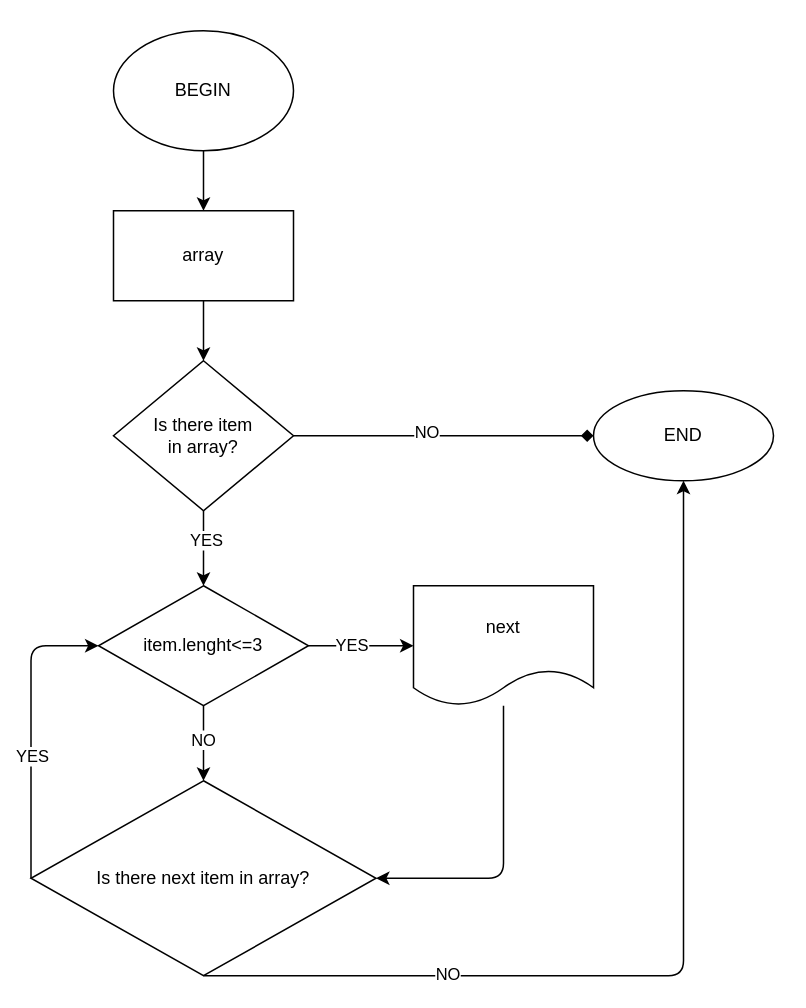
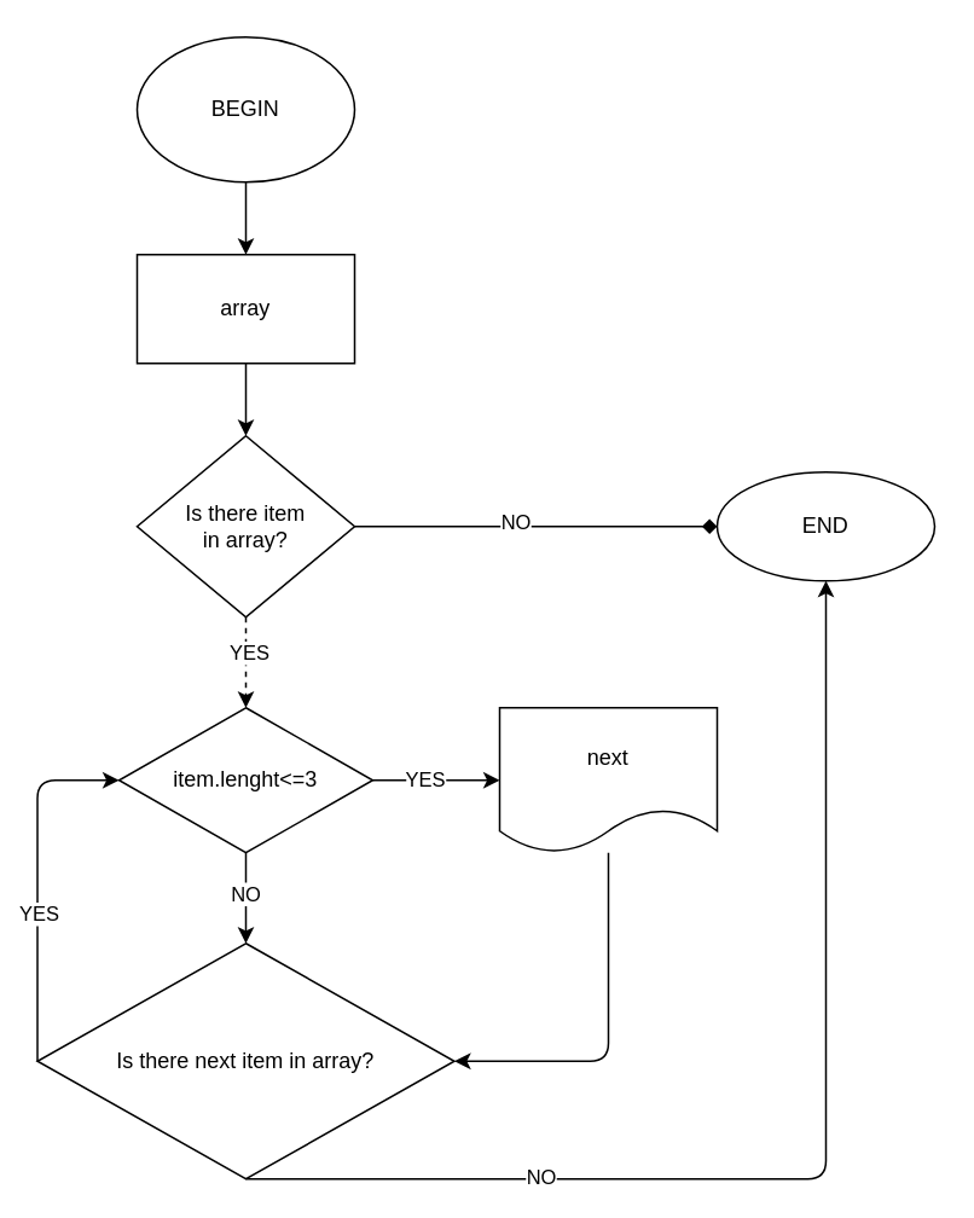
  <mxCell id="0" />
  <mxCell id="1" parent="0" />
  <mxCell id="2" value="" style="edgeStyle=orthogonalEdgeStyle;rounded=0;orthogonalLoop=1;jettySize=auto;html=1;" parent="1" source="3" target="5" edge="1"><mxGeometry relative="1" as="geometry" /></mxCell>
  <mxCell id="3" value="BEGIN" style="ellipse;whiteSpace=wrap;html=1;" parent="1" vertex="1"><mxGeometry x="75" y="20" width="120" height="80" as="geometry" /></mxCell>
  <mxCell id="4" value="" style="edgeStyle=orthogonalEdgeStyle;rounded=0;orthogonalLoop=1;jettySize=auto;html=1;" parent="1" source="5" target="10" edge="1"><mxGeometry relative="1" as="geometry" /></mxCell>
  <mxCell id="5" value="array" style="whiteSpace=wrap;html=1;" parent="1" vertex="1"><mxGeometry x="75" y="140" width="120" height="60" as="geometry" /></mxCell>
- <mxCell id="6" value="" style="edgeStyle=orthogonalEdgeStyle;rounded=0;orthogonalLoop=1;jettySize=auto;html=1;" parent="1" source="10" target="15" edge="1"><mxGeometry relative="1" as="geometry" /></mxCell>
+ <mxCell id="6" value="" style="edgeStyle=orthogonalEdgeStyle;rounded=0;orthogonalLoop=1;jettySize=auto;html=1;dashed=1;" parent="1" source="10" target="15" edge="1"><mxGeometry relative="1" as="geometry" /></mxCell>
  <mxCell id="7" value="YES" style="edgeLabel;html=1;align=center;verticalAlign=middle;resizable=0;points=[];" parent="6" vertex="1" connectable="0"><mxGeometry x="-0.24" y="1" relative="1" as="geometry"><mxPoint as="offset" /></mxGeometry></mxCell>
  <mxCell id="8" value="" style="edgeStyle=orthogonalEdgeStyle;rounded=0;orthogonalLoop=1;jettySize=auto;html=1;endArrow=diamond;" parent="1" source="10" target="18" edge="1"><mxGeometry relative="1" as="geometry" /></mxCell>
  <mxCell id="9" value="NO" style="edgeLabel;html=1;align=center;verticalAlign=middle;resizable=0;points=[];" parent="8" vertex="1" connectable="0"><mxGeometry x="-0.125" y="3" relative="1" as="geometry"><mxPoint as="offset" /></mxGeometry></mxCell>
  <mxCell id="10" value="Is there item&lt;br&gt;in array?" style="rhombus;whiteSpace=wrap;html=1;" parent="1" vertex="1"><mxGeometry x="75" y="240" width="120" height="100" as="geometry" /></mxCell>
  <mxCell id="11" value="" style="edgeStyle=orthogonalEdgeStyle;rounded=0;orthogonalLoop=1;jettySize=auto;html=1;" parent="1" source="15" target="17" edge="1"><mxGeometry relative="1" as="geometry" /></mxCell>
  <mxCell id="12" value="YES" style="edgeLabel;html=1;align=center;verticalAlign=middle;resizable=0;points=[];" parent="11" vertex="1" connectable="0"><mxGeometry x="-0.2" y="1" relative="1" as="geometry"><mxPoint as="offset" /></mxGeometry></mxCell>
  <mxCell id="13" value="" style="edgeStyle=none;html=1;" edge="1" parent="1" source="15" target="23"><mxGeometry relative="1" as="geometry" /></mxCell>
  <mxCell id="14" value="NO" style="edgeLabel;html=1;align=center;verticalAlign=middle;resizable=0;points=[];" vertex="1" connectable="0" parent="13"><mxGeometry x="-0.135" y="-1" relative="1" as="geometry"><mxPoint as="offset" /></mxGeometry></mxCell>
  <mxCell id="15" value="item.lenght&amp;lt;=3" style="rhombus;whiteSpace=wrap;html=1;" parent="1" vertex="1"><mxGeometry x="65" y="390" width="140" height="80" as="geometry" /></mxCell>
  <mxCell id="16" style="edgeStyle=none;html=1;entryX=1;entryY=0.5;entryDx=0;entryDy=0;" edge="1" parent="1" source="17" target="23"><mxGeometry relative="1" as="geometry"><Array as="points"><mxPoint x="335" y="585" /></Array></mxGeometry></mxCell>
  <mxCell id="17" value="next" style="shape=document;whiteSpace=wrap;html=1;boundedLbl=1;" parent="1" vertex="1"><mxGeometry x="275" y="390" width="120" height="80" as="geometry" /></mxCell>
  <mxCell id="18" value="END" style="ellipse;whiteSpace=wrap;html=1;" parent="1" vertex="1"><mxGeometry x="395" y="260" width="120" height="60" as="geometry" /></mxCell>
  <mxCell id="19" style="edgeStyle=none;html=1;exitX=0;exitY=0.5;exitDx=0;exitDy=0;entryX=0;entryY=0.5;entryDx=0;entryDy=0;" edge="1" parent="1" source="23" target="15"><mxGeometry relative="1" as="geometry"><mxPoint x="55" y="430" as="targetPoint" /><Array as="points"><mxPoint x="20" y="430" /></Array></mxGeometry></mxCell>
  <mxCell id="20" value="YES" style="edgeLabel;html=1;align=center;verticalAlign=middle;resizable=0;points=[];" vertex="1" connectable="0" parent="19"><mxGeometry x="-0.18" relative="1" as="geometry"><mxPoint as="offset" /></mxGeometry></mxCell>
  <mxCell id="21" style="edgeStyle=none;html=1;exitX=0.5;exitY=1;exitDx=0;exitDy=0;entryX=0.5;entryY=1;entryDx=0;entryDy=0;" edge="1" parent="1" source="23" target="18"><mxGeometry relative="1" as="geometry"><mxPoint x="455" y="420" as="targetPoint" /><Array as="points"><mxPoint x="455" y="650" /></Array></mxGeometry></mxCell>
  <mxCell id="22" value="NO" style="edgeLabel;html=1;align=center;verticalAlign=middle;resizable=0;points=[];" vertex="1" connectable="0" parent="21"><mxGeometry x="-0.502" y="2" relative="1" as="geometry"><mxPoint as="offset" /></mxGeometry></mxCell>
  <mxCell id="23" value="Is there next item in array?" style="rhombus;whiteSpace=wrap;html=1;" vertex="1" parent="1"><mxGeometry x="20" y="520" width="230" height="130" as="geometry" /></mxCell>
